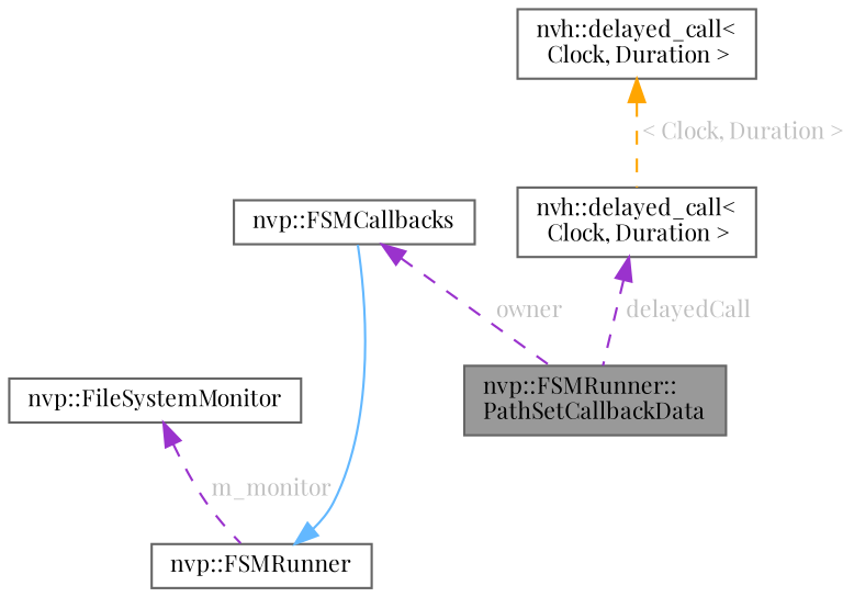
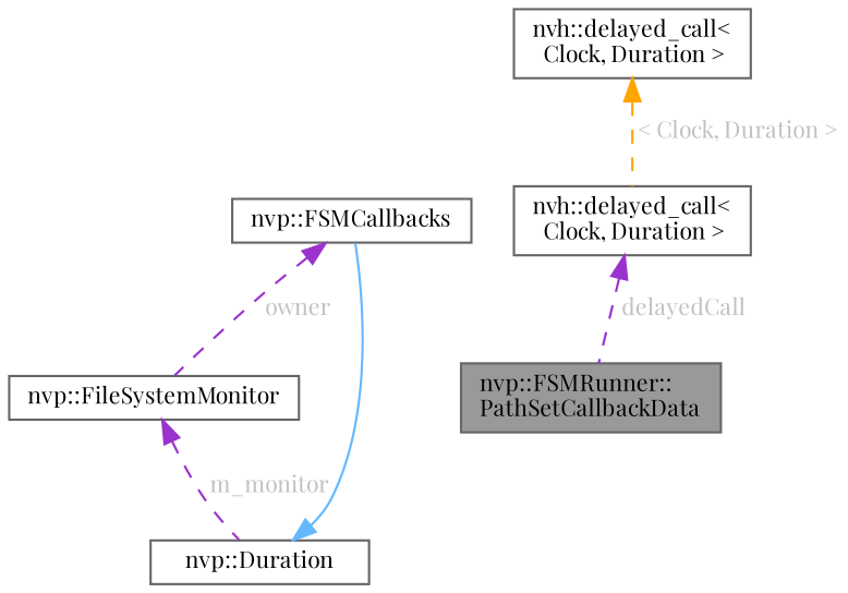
  digraph {
    fontname="Playfair Display"
    node [color=gray40 fillcolor=white fontname="Playfair Display" fontsize=10 shape=box style=filled]
    edge [color=darkorchid3 dir=back fontcolor=grey fontname="Playfair Display" fontsize=10 labelfontname=Helvetica labelfontsize=10 style=dashed]
    n1 [fillcolor=grey60 fontcolor=black height=0.2 label="nvp::FSMRunner::\lPathSetCallbackData" width=0.4]
    n2 [height=0.2 label="nvp::FSMCallbacks" width=0.4]
-   n3 [height=0.2 label="nvp::FSMRunner" width=0.4]
+   n3 [height=0.2 label="nvp::Duration" width=0.4]
    n4 [height=0.2 label="nvp::FileSystemMonitor" width=0.4]
    n5 [height=0.2 label="nvh::delayed_call\<\l Clock, Duration \>" width=0.4]
    n6 [height=0.2 label="nvh::delayed_call\<\l Clock, Duration \>" width=0.4]
-   n2 -> n1 [label=" owner"]
+   n2 -> n4 [label=" owner"]
    n3 -> n2 [color=steelblue1 style=solid fontcolor=""]
    n4 -> n3 [label=" m_monitor"]
    n5 -> n1 [label=" delayedCall"]
    n6 -> n5 [color=orange label=" \< Clock, Duration \>"]
  }
